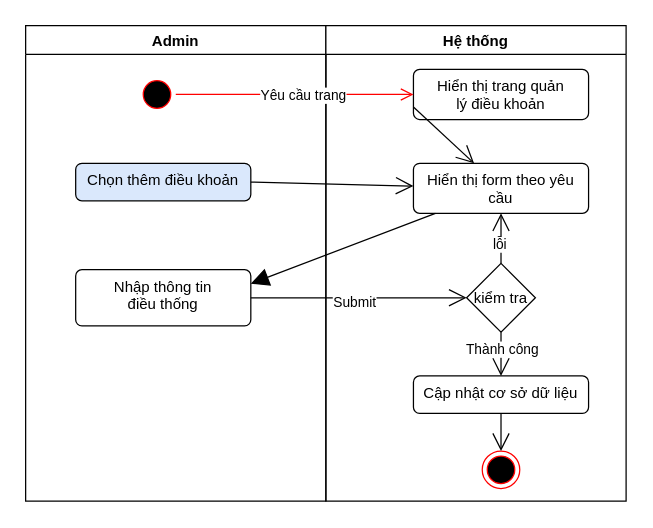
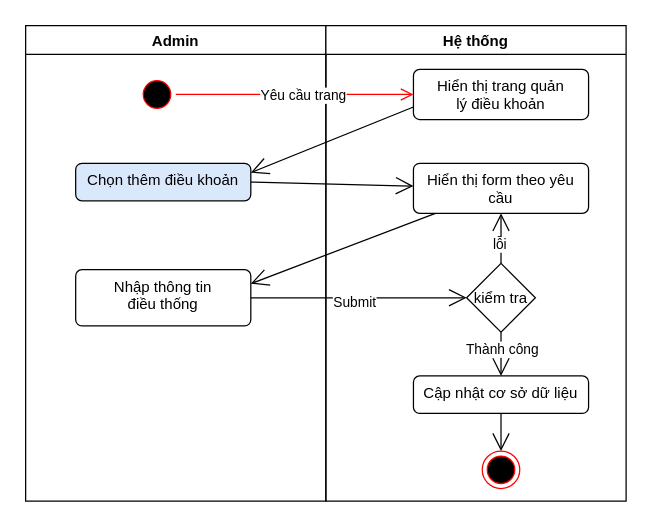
  <mxCell id="0" />
  <mxCell id="1" parent="0" />
  <mxCell id="2" value="Admin" style="swimlane;" parent="1" vertex="1"><mxGeometry y="20" width="240" height="380" as="geometry" x="20" /></mxCell>
  <mxCell id="3" value="" style="ellipse;html=1;shape=startState;fillColor=#000000;strokeColor=#ff0000;" parent="2" vertex="1"><mxGeometry x="90" y="40" width="30" height="30" as="geometry" /></mxCell>
  <mxCell id="4" value="Chọn thêm điều khoản&lt;br&gt;&lt;div&gt;&lt;br&gt;&lt;/div&gt;" style="html=1;align=center;verticalAlign=top;rounded=1;absoluteArcSize=1;arcSize=10;dashed=0;whiteSpace=wrap;fillColor=#dae8fc;" parent="2" vertex="1"><mxGeometry x="40" y="110" width="140" height="30" as="geometry" /></mxCell>
  <mxCell id="5" value="&lt;div&gt;Nhập thông tin&lt;/div&gt;&lt;div&gt;điều thống&lt;/div&gt;" style="html=1;align=center;verticalAlign=top;rounded=1;absoluteArcSize=1;arcSize=10;dashed=0;whiteSpace=wrap;" parent="2" vertex="1"><mxGeometry x="40" y="195" width="140" height="45" as="geometry" /></mxCell>
  <mxCell id="6" value="Hệ thống" style="swimlane;" parent="1" vertex="1"><mxGeometry x="260" y="20" width="240" height="380" as="geometry" /></mxCell>
  <mxCell id="7" value="Hiển thị trang quản&lt;div&gt;lý điều khoản&lt;/div&gt;" style="html=1;align=center;verticalAlign=top;rounded=1;absoluteArcSize=1;arcSize=10;dashed=0;whiteSpace=wrap;" parent="6" vertex="1"><mxGeometry x="70" y="35" width="140" height="40" as="geometry" /></mxCell>
  <mxCell id="8" value="kiểm tra" style="rhombus;" parent="6" vertex="1"><mxGeometry x="112.5" y="190" width="55" height="55" as="geometry" /></mxCell>
  <mxCell id="9" value="Hiển thị form theo yêu cầu" style="html=1;align=center;verticalAlign=top;rounded=1;absoluteArcSize=1;arcSize=10;dashed=0;whiteSpace=wrap;" parent="6" vertex="1"><mxGeometry x="70" y="110" width="140" height="40" as="geometry" /></mxCell>
  <mxCell id="10" value="" style="endArrow=open;endFill=1;endSize=12;html=1;exitX=0.5;exitY=0;exitDx=0;exitDy=0;" parent="6" source="8" target="9" edge="1"><mxGeometry width="160" relative="1" as="geometry"><mxPoint x="-50" y="214" as="sourcePoint" /><mxPoint x="135" y="213" as="targetPoint" /></mxGeometry></mxCell>
  <mxCell id="11" value="lỗi" style="edgeLabel;html=1;align=center;verticalAlign=middle;resizable=0;points=[];" parent="10" vertex="1" connectable="0"><mxGeometry x="-0.2" y="2" relative="1" as="geometry"><mxPoint as="offset" /></mxGeometry></mxCell>
  <mxCell id="12" value="Cập nhật cơ sở dữ liệu" style="html=1;align=center;verticalAlign=top;rounded=1;absoluteArcSize=1;arcSize=10;dashed=0;whiteSpace=wrap;" parent="6" vertex="1"><mxGeometry x="70" y="280" width="140" height="30" as="geometry" /></mxCell>
  <mxCell id="13" value="" style="ellipse;html=1;shape=endState;fillColor=#000000;strokeColor=#ff0000;" parent="6" vertex="1"><mxGeometry x="125" y="340" width="30" height="30" as="geometry" /></mxCell>
  <mxCell id="14" value="" style="endArrow=open;endFill=1;endSize=12;html=1;exitX=0.5;exitY=1;exitDx=0;exitDy=0;" parent="6" source="12" target="13" edge="1"><mxGeometry width="160" relative="1" as="geometry"><mxPoint x="-130" y="290" as="sourcePoint" /><mxPoint x="150" y="240" as="targetPoint" /></mxGeometry></mxCell>
  <mxCell id="15" value="" style="endArrow=open;endFill=1;endSize=12;html=1;exitX=0.5;exitY=1;exitDx=0;exitDy=0;entryX=0.5;entryY=0;entryDx=0;entryDy=0;" parent="6" source="8" target="12" edge="1"><mxGeometry width="160" relative="1" as="geometry"><mxPoint x="-50" y="234" as="sourcePoint" /><mxPoint x="140" y="290" as="targetPoint" /></mxGeometry></mxCell>
  <mxCell id="16" value="Thành công" style="edgeLabel;html=1;align=center;verticalAlign=middle;resizable=0;points=[];" parent="15" vertex="1" connectable="0"><mxGeometry x="-0.257" relative="1" as="geometry"><mxPoint as="offset" /></mxGeometry></mxCell>
  <mxCell id="17" value="" style="edgeStyle=orthogonalEdgeStyle;html=1;verticalAlign=bottom;endArrow=open;endSize=8;strokeColor=#ff0000;" parent="1" source="3" target="7" edge="1"><mxGeometry relative="1" as="geometry"><mxPoint x="310" y="75" as="targetPoint" /></mxGeometry></mxCell>
  <mxCell id="18" value="Yêu cầu trang" style="edgeLabel;html=1;align=center;verticalAlign=middle;resizable=0;points=[];" parent="17" vertex="1" connectable="0"><mxGeometry x="0.055" relative="1" as="geometry"><mxPoint x="1" as="offset" /></mxGeometry></mxCell>
- <mxCell id="19" value="" style="endArrow=open;endFill=0;endSize=12;html=1;exitX=0;exitY=0.75;exitDx=0;exitDy=0;" parent="1" source="7" target="9" edge="1"><mxGeometry width="160" relative="1" as="geometry"><mxPoint x="240" y="160" as="sourcePoint" /><mxPoint x="400" y="160" as="targetPoint" /></mxGeometry></mxCell>
+ <mxCell id="19" value="" style="endArrow=open;endFill=0;endSize=12;html=1;exitX=0;exitY=0.75;exitDx=0;exitDy=0;entryX=1;entryY=0.25;entryDx=0;entryDy=0;" parent="1" source="7" target="4" edge="1"><mxGeometry width="160" relative="1" as="geometry"><mxPoint x="240" y="160" as="sourcePoint" /><mxPoint x="400" y="160" as="targetPoint" /></mxGeometry></mxCell>
  <mxCell id="20" value="" style="endArrow=open;endFill=1;endSize=12;html=1;exitX=1;exitY=0.5;exitDx=0;exitDy=0;" parent="1" source="4" target="9" edge="1"><mxGeometry width="160" relative="1" as="geometry"><mxPoint x="340" y="95" as="sourcePoint" /><mxPoint x="202" y="140" as="targetPoint" /></mxGeometry></mxCell>
  <mxCell id="21" value="" style="endArrow=open;endFill=1;endSize=12;html=1;exitX=1;exitY=0.5;exitDx=0;exitDy=0;entryX=0;entryY=0.5;entryDx=0;entryDy=0;" parent="1" source="5" target="8" edge="1"><mxGeometry width="160" relative="1" as="geometry"><mxPoint x="210" y="155" as="sourcePoint" /><mxPoint x="350" y="220" as="targetPoint" /></mxGeometry></mxCell>
  <mxCell id="22" value="Submit" style="edgeLabel;html=1;align=center;verticalAlign=middle;resizable=0;points=[];" parent="21" vertex="1" connectable="0"><mxGeometry x="-0.049" y="-2" relative="1" as="geometry"><mxPoint y="1" as="offset" /></mxGeometry></mxCell>
- <mxCell id="23" value="" style="endArrow=block;endFill=1;endSize=12;html=1;entryX=1;entryY=0.25;entryDx=0;entryDy=0;" parent="1" source="9" target="5" edge="1"><mxGeometry width="160" relative="1" as="geometry"><mxPoint x="210" y="155" as="sourcePoint" /><mxPoint x="340" y="158" as="targetPoint" /></mxGeometry></mxCell>
+ <mxCell id="23" value="" style="endArrow=open;endFill=1;endSize=12;html=1;entryX=1;entryY=0.25;entryDx=0;entryDy=0;" parent="1" source="9" target="5" edge="1"><mxGeometry width="160" relative="1" as="geometry"><mxPoint x="210" y="155" as="sourcePoint" /><mxPoint x="340" y="158" as="targetPoint" /></mxGeometry></mxCell>
